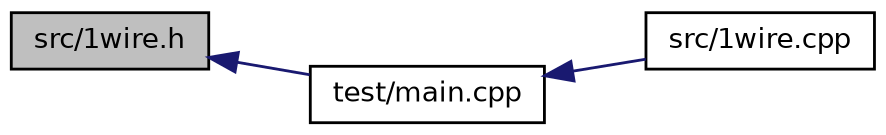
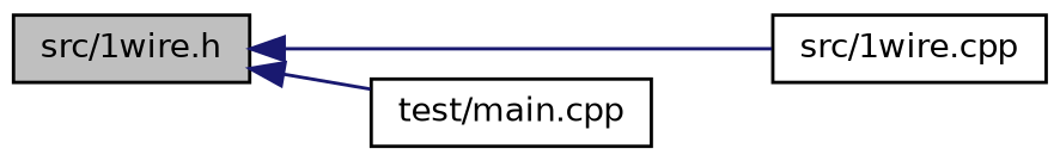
  digraph {
    rankdir=LR
    node [color=black fillcolor=white fontname=Helvetica fontsize=10 shape=record style=filled]
    edge [color=midnightblue dir=back fontname=Helvetica fontsize=10 labelfontname=Helvetica labelfontsize=10 style=solid]
    n1 [fillcolor=grey75 fontcolor=black height=0.2 label="src/1wire.h" width=0.4]
    n2 [height=0.2 label="src/1wire.cpp" width=0.4]
    n3 [height=0.2 label="test/main.cpp" width=0.4]
-   n3 -> n2
+   n1 -> n2
    n1 -> n3
  }
